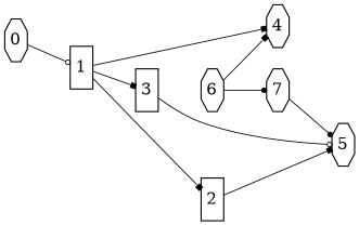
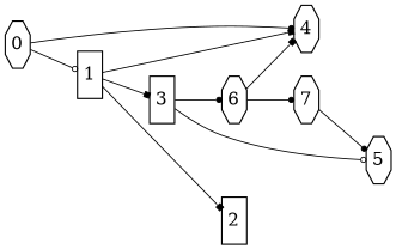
  digraph {
    rankdir=LR
    node [fixedsize=true shape=octagon]
    edge [arrowhead=box arrowsize=0.5 penwidth=0.75]
    6 [width=.26]
    7 [width=.26]
    4 [width=.26]
    5 [width=.26]
    3 [shape=box width=.26]
    2 [shape=box width=.26]
    1 [shape=box width=.26]
    0 [width=.26]
    6 -> 7 [arrowhead=dot]
    6 -> 4
    7 -> 5 [arrowhead=dot]
+   3 -> 6 [arrowhead=dot]
    3 -> 5 [arrowhead=odot]
-   2 -> 5
    1 -> 4
    1 -> 3
    1 -> 2
+   0 -> 4 [arrowhead=dot]
    0 -> 1 [arrowhead=odot]
  }
